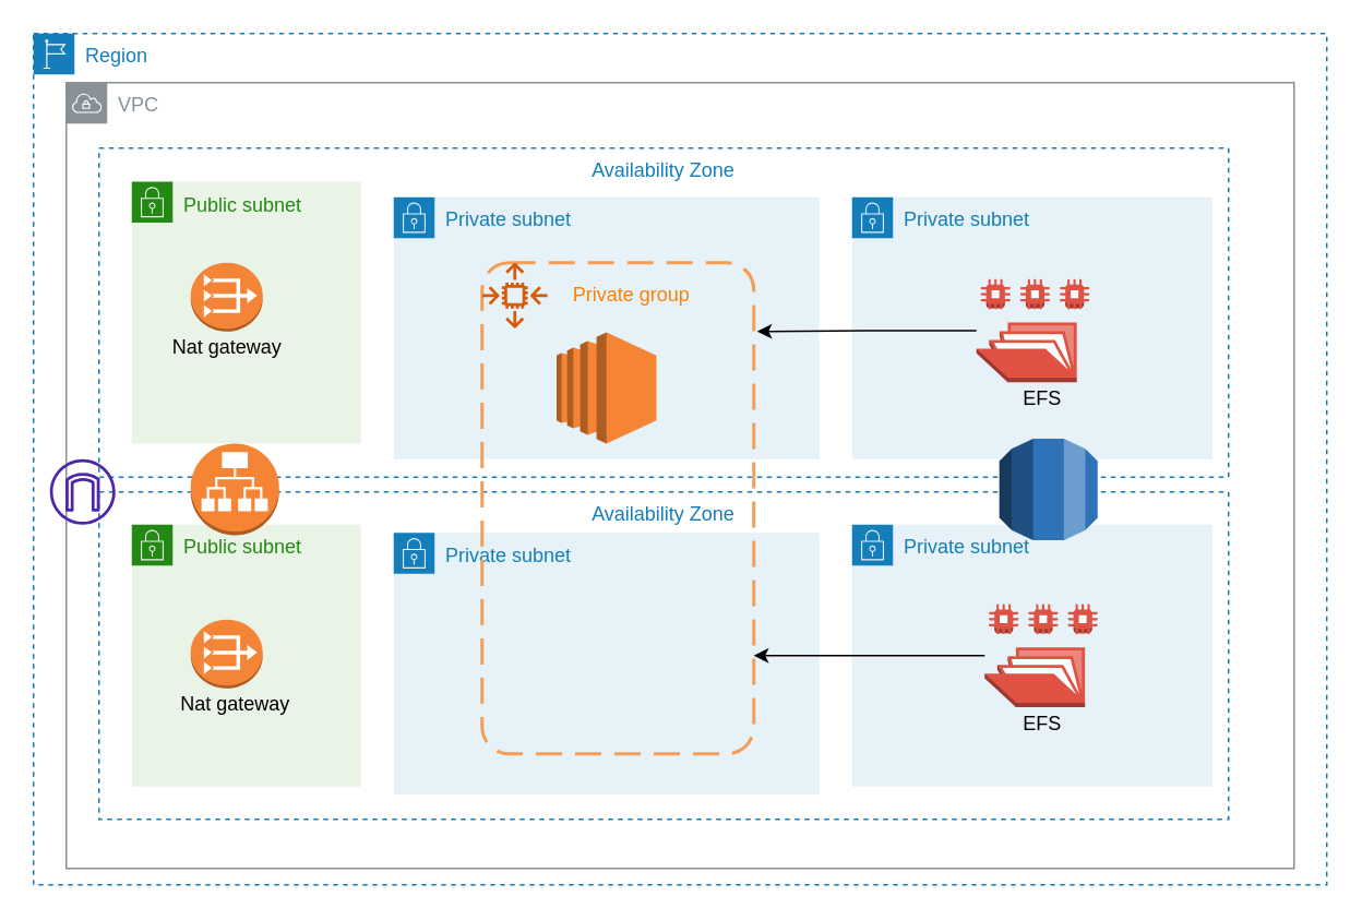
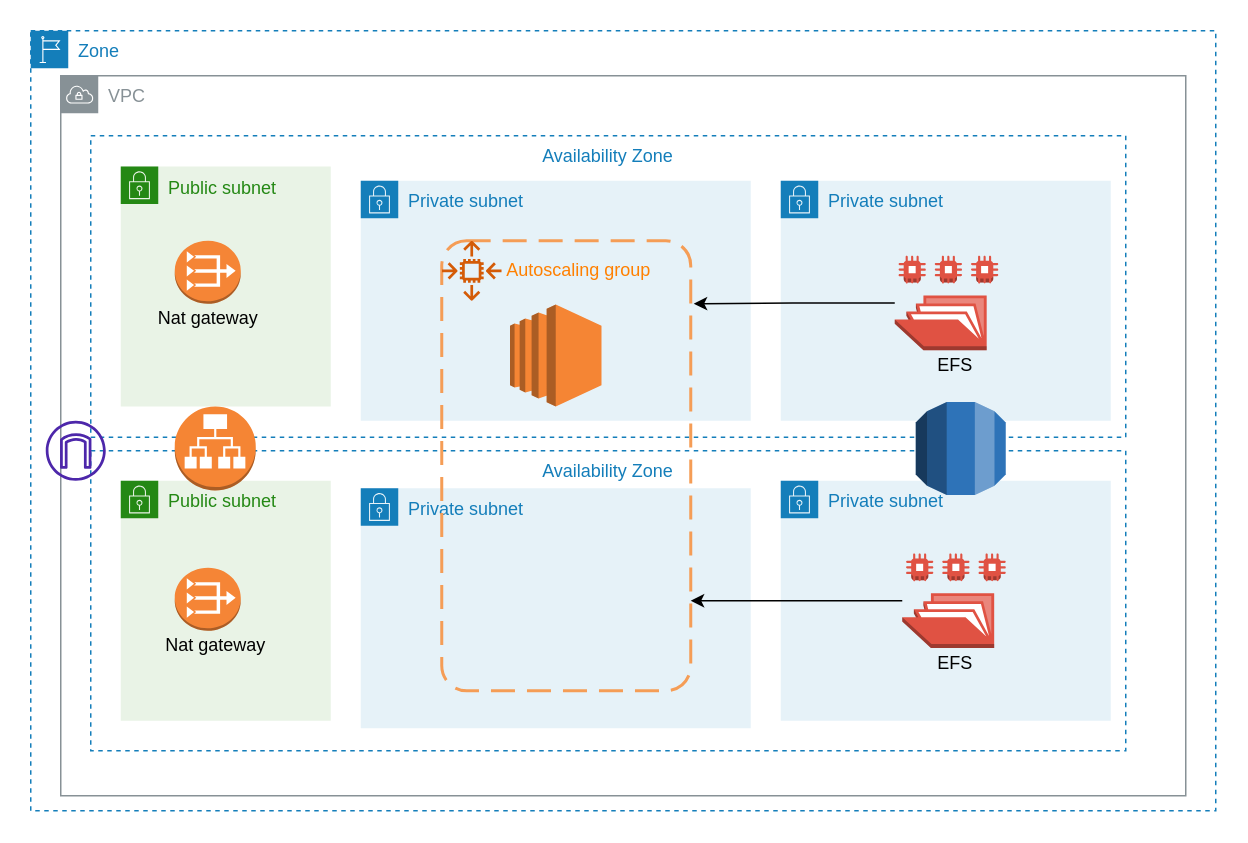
  <mxCell id="0" />
  <mxCell id="1" parent="0" />
  <mxCell id="2" value="VPC" style="sketch=0;outlineConnect=0;gradientColor=none;html=1;whiteSpace=wrap;fontSize=12;fontStyle=0;shape=mxgraph.aws4.group;grIcon=mxgraph.aws4.group_vpc;strokeColor=#879196;fillColor=none;verticalAlign=top;align=left;spacingLeft=30;fontColor=#879196;dashed=0;" parent="1" vertex="1"><mxGeometry x="40" y="50" width="750" height="480" as="geometry" /></mxCell>
- <mxCell id="3" value="Region" style="points=[[0,0],[0.25,0],[0.5,0],[0.75,0],[1,0],[1,0.25],[1,0.5],[1,0.75],[1,1],[0.75,1],[0.5,1],[0.25,1],[0,1],[0,0.75],[0,0.5],[0,0.25]];outlineConnect=0;gradientColor=none;html=1;whiteSpace=wrap;fontSize=12;fontStyle=0;shape=mxgraph.aws4.group;grIcon=mxgraph.aws4.group_region;strokeColor=#147EBA;fillColor=none;verticalAlign=top;align=left;spacingLeft=30;fontColor=#147EBA;dashed=1;" parent="1" vertex="1"><mxGeometry x="20" y="20" width="790" height="520" as="geometry" /></mxCell>
+ <mxCell id="3" value="Zone" style="points=[[0,0],[0.25,0],[0.5,0],[0.75,0],[1,0],[1,0.25],[1,0.5],[1,0.75],[1,1],[0.75,1],[0.5,1],[0.25,1],[0,1],[0,0.75],[0,0.5],[0,0.25]];outlineConnect=0;gradientColor=none;html=1;whiteSpace=wrap;fontSize=12;fontStyle=0;shape=mxgraph.aws4.group;grIcon=mxgraph.aws4.group_region;strokeColor=#147EBA;fillColor=none;verticalAlign=top;align=left;spacingLeft=30;fontColor=#147EBA;dashed=1;" parent="1" vertex="1"><mxGeometry x="20" y="20" width="790" height="520" as="geometry" /></mxCell>
  <mxCell id="4" value="Availability Zone" style="fillColor=none;strokeColor=#147EBA;dashed=1;verticalAlign=top;fontStyle=0;fontColor=#147EBA;" parent="1" vertex="1"><mxGeometry x="60" y="300" width="690" height="200" as="geometry" /></mxCell>
  <mxCell id="5" value="Availability Zone" style="fillColor=none;strokeColor=#147EBA;dashed=1;verticalAlign=top;fontStyle=0;fontColor=#147EBA;" parent="1" vertex="1"><mxGeometry x="60" y="90" width="690" height="201" as="geometry" /></mxCell>
  <mxCell id="6" value="Public subnet" style="points=[[0,0],[0.25,0],[0.5,0],[0.75,0],[1,0],[1,0.25],[1,0.5],[1,0.75],[1,1],[0.75,1],[0.5,1],[0.25,1],[0,1],[0,0.75],[0,0.5],[0,0.25]];outlineConnect=0;gradientColor=none;html=1;whiteSpace=wrap;fontSize=12;fontStyle=0;shape=mxgraph.aws4.group;grIcon=mxgraph.aws4.group_security_group;grStroke=0;strokeColor=#248814;fillColor=#E9F3E6;verticalAlign=top;align=left;spacingLeft=30;fontColor=#248814;dashed=0;" parent="1" vertex="1"><mxGeometry x="80" y="110.5" width="140" height="160" as="geometry" /></mxCell>
  <mxCell id="7" value="Public subnet" style="points=[[0,0],[0.25,0],[0.5,0],[0.75,0],[1,0],[1,0.25],[1,0.5],[1,0.75],[1,1],[0.75,1],[0.5,1],[0.25,1],[0,1],[0,0.75],[0,0.5],[0,0.25]];outlineConnect=0;gradientColor=none;html=1;whiteSpace=wrap;fontSize=12;fontStyle=0;shape=mxgraph.aws4.group;grIcon=mxgraph.aws4.group_security_group;grStroke=0;strokeColor=#248814;fillColor=#E9F3E6;verticalAlign=top;align=left;spacingLeft=30;fontColor=#248814;dashed=0;" parent="1" vertex="1"><mxGeometry x="80" y="320" width="140" height="160" as="geometry" /></mxCell>
  <mxCell id="8" value="Private subnet" style="points=[[0,0],[0.25,0],[0.5,0],[0.75,0],[1,0],[1,0.25],[1,0.5],[1,0.75],[1,1],[0.75,1],[0.5,1],[0.25,1],[0,1],[0,0.75],[0,0.5],[0,0.25]];outlineConnect=0;gradientColor=none;html=1;whiteSpace=wrap;fontSize=12;fontStyle=0;shape=mxgraph.aws4.group;grIcon=mxgraph.aws4.group_security_group;grStroke=0;strokeColor=#147EBA;fillColor=#E6F2F8;verticalAlign=top;align=left;spacingLeft=30;fontColor=#147EBA;dashed=0;" parent="1" vertex="1"><mxGeometry x="240" y="120" width="260" height="160" as="geometry" /></mxCell>
  <mxCell id="9" value="Private subnet" style="points=[[0,0],[0.25,0],[0.5,0],[0.75,0],[1,0],[1,0.25],[1,0.5],[1,0.75],[1,1],[0.75,1],[0.5,1],[0.25,1],[0,1],[0,0.75],[0,0.5],[0,0.25]];outlineConnect=0;gradientColor=none;html=1;whiteSpace=wrap;fontSize=12;fontStyle=0;shape=mxgraph.aws4.group;grIcon=mxgraph.aws4.group_security_group;grStroke=0;strokeColor=#147EBA;fillColor=#E6F2F8;verticalAlign=top;align=left;spacingLeft=30;fontColor=#147EBA;dashed=0;" parent="1" vertex="1"><mxGeometry x="240" y="325" width="260" height="160" as="geometry" /></mxCell>
  <mxCell id="10" value="Private subnet" style="points=[[0,0],[0.25,0],[0.5,0],[0.75,0],[1,0],[1,0.25],[1,0.5],[1,0.75],[1,1],[0.75,1],[0.5,1],[0.25,1],[0,1],[0,0.75],[0,0.5],[0,0.25]];outlineConnect=0;gradientColor=none;html=1;whiteSpace=wrap;fontSize=12;fontStyle=0;shape=mxgraph.aws4.group;grIcon=mxgraph.aws4.group_security_group;grStroke=0;strokeColor=#147EBA;fillColor=#E6F2F8;verticalAlign=top;align=left;spacingLeft=30;fontColor=#147EBA;dashed=0;" parent="1" vertex="1"><mxGeometry x="520" y="120" width="220" height="160" as="geometry" /></mxCell>
  <mxCell id="11" value="Private subnet" style="points=[[0,0],[0.25,0],[0.5,0],[0.75,0],[1,0],[1,0.25],[1,0.5],[1,0.75],[1,1],[0.75,1],[0.5,1],[0.25,1],[0,1],[0,0.75],[0,0.5],[0,0.25]];outlineConnect=0;gradientColor=none;html=1;whiteSpace=wrap;fontSize=12;fontStyle=0;shape=mxgraph.aws4.group;grIcon=mxgraph.aws4.group_security_group;grStroke=0;strokeColor=#147EBA;fillColor=#E6F2F8;verticalAlign=top;align=left;spacingLeft=30;fontColor=#147EBA;dashed=0;" parent="1" vertex="1"><mxGeometry x="520" y="320" width="220" height="160" as="geometry" /></mxCell>
  <mxCell id="12" value="" style="outlineConnect=0;dashed=0;verticalLabelPosition=bottom;verticalAlign=top;align=center;html=1;shape=mxgraph.aws3.vpc_nat_gateway;fillColor=#F58536;gradientColor=none;" parent="1" vertex="1"><mxGeometry x="116" y="160" width="44" height="42" as="geometry" /></mxCell>
  <mxCell id="13" value="" style="outlineConnect=0;dashed=0;verticalLabelPosition=bottom;verticalAlign=top;align=center;html=1;shape=mxgraph.aws3.vpc_nat_gateway;fillColor=#F58536;gradientColor=none;" parent="1" vertex="1"><mxGeometry x="116" y="378" width="44" height="42" as="geometry" /></mxCell>
  <mxCell id="14" value="" style="sketch=0;outlineConnect=0;fontColor=#232F3E;gradientColor=none;fillColor=#4D27AA;strokeColor=none;dashed=0;verticalLabelPosition=bottom;verticalAlign=top;align=center;html=1;fontSize=12;fontStyle=0;aspect=fixed;pointerEvents=1;shape=mxgraph.aws4.internet_gateway;" parent="1" vertex="1"><mxGeometry x="30" y="280" width="40" height="40" as="geometry" /></mxCell>
  <mxCell id="15" value="" style="outlineConnect=0;dashed=0;verticalLabelPosition=bottom;verticalAlign=top;align=center;html=1;shape=mxgraph.aws3.application_load_balancer;fillColor=#F58534;gradientColor=none;" parent="1" vertex="1"><mxGeometry x="116" y="270.5" width="54" height="56" as="geometry" /></mxCell>
  <mxCell id="16" value="" style="rounded=1;arcSize=10;dashed=1;strokeColor=#F59D56;fillColor=none;gradientColor=none;dashPattern=8 4;strokeWidth=2;" parent="1" vertex="1"><mxGeometry x="294" y="160" width="166" height="300" as="geometry" /></mxCell>
  <mxCell id="17" value="" style="sketch=0;outlineConnect=0;fontColor=#232F3E;gradientColor=none;fillColor=#D45B07;strokeColor=none;dashed=0;verticalLabelPosition=bottom;verticalAlign=top;align=center;html=1;fontSize=12;fontStyle=0;aspect=fixed;pointerEvents=1;shape=mxgraph.aws4.auto_scaling2;" parent="1" vertex="1"><mxGeometry x="294" y="160" width="40" height="40" as="geometry" /></mxCell>
- <mxCell id="18" value="&lt;font color=&quot;#ff8000&quot;&gt;Private group&lt;/font&gt;" style="text;html=1;align=center;verticalAlign=middle;resizable=0;points=[];autosize=1;strokeColor=none;fillColor=none;" parent="1" vertex="1"><mxGeometry x="330" y="170" width="110" height="20" as="geometry" /></mxCell>
+ <mxCell id="18" value="&lt;font color=&quot;#ff8000&quot;&gt;Autoscaling group&lt;/font&gt;" style="text;html=1;align=center;verticalAlign=middle;resizable=0;points=[];autosize=1;strokeColor=none;fillColor=none;" parent="1" vertex="1"><mxGeometry x="330" y="170" width="110" height="20" as="geometry" /></mxCell>
  <mxCell id="19" value="" style="outlineConnect=0;dashed=0;verticalLabelPosition=bottom;verticalAlign=top;align=center;html=1;shape=mxgraph.aws3.rds;fillColor=#2E73B8;gradientColor=none;fontColor=#FF8000;" parent="1" vertex="1"><mxGeometry x="610" y="267.5" width="60" height="62" as="geometry" /></mxCell>
  <mxCell id="20" value="" style="outlineConnect=0;dashed=0;verticalLabelPosition=bottom;verticalAlign=top;align=center;html=1;shape=mxgraph.aws3.ec2;fillColor=#F58534;gradientColor=none;" parent="1" vertex="1"><mxGeometry x="339.5" y="202.5" width="61" height="68" as="geometry" /></mxCell>
  <mxCell id="21" value="Nat gateway" style="text;html=1;align=center;verticalAlign=middle;resizable=0;points=[];autosize=1;strokeColor=none;fillColor=none;" vertex="1" parent="1"><mxGeometry x="103" y="420" width="80" height="20" as="geometry" /></mxCell>
  <mxCell id="22" value="Nat gateway" style="text;html=1;align=center;verticalAlign=middle;resizable=0;points=[];autosize=1;strokeColor=none;fillColor=none;" vertex="1" parent="1"><mxGeometry x="98" y="202" width="80" height="20" as="geometry" /></mxCell>
  <mxCell id="23" style="edgeStyle=orthogonalEdgeStyle;rounded=0;orthogonalLoop=1;jettySize=auto;html=1;entryX=1.012;entryY=0.14;entryDx=0;entryDy=0;entryPerimeter=0;" edge="1" parent="1" source="24" target="16"><mxGeometry relative="1" as="geometry" /></mxCell>
  <mxCell id="24" value="" style="outlineConnect=0;dashed=0;verticalLabelPosition=bottom;verticalAlign=top;align=center;html=1;shape=mxgraph.aws3.efs_share;fillColor=#E05243;gradientColor=none;" vertex="1" parent="1"><mxGeometry x="596" y="170" width="69" height="63" as="geometry" /></mxCell>
  <mxCell id="25" style="edgeStyle=orthogonalEdgeStyle;rounded=0;orthogonalLoop=1;jettySize=auto;html=1;entryX=1;entryY=0.8;entryDx=0;entryDy=0;entryPerimeter=0;" edge="1" parent="1" source="26" target="16"><mxGeometry relative="1" as="geometry" /></mxCell>
  <mxCell id="26" value="" style="outlineConnect=0;dashed=0;verticalLabelPosition=bottom;verticalAlign=top;align=center;html=1;shape=mxgraph.aws3.efs_share;fillColor=#E05243;gradientColor=none;" vertex="1" parent="1"><mxGeometry x="601" y="368.5" width="69" height="63" as="geometry" /></mxCell>
  <mxCell id="27" value="EFS" style="text;html=1;align=center;verticalAlign=middle;resizable=0;points=[];autosize=1;strokeColor=none;fillColor=none;" vertex="1" parent="1"><mxGeometry x="615.5" y="233" width="40" height="20" as="geometry" /></mxCell>
  <mxCell id="28" value="EFS" style="text;html=1;align=center;verticalAlign=middle;resizable=0;points=[];autosize=1;strokeColor=none;fillColor=none;" vertex="1" parent="1"><mxGeometry x="615.5" y="431.5" width="40" height="20" as="geometry" /></mxCell>
